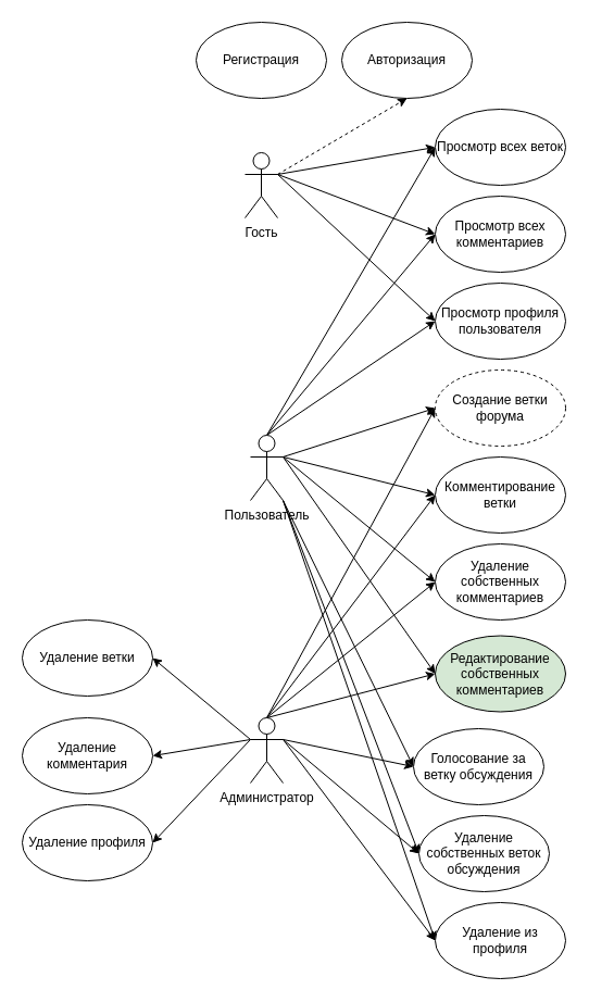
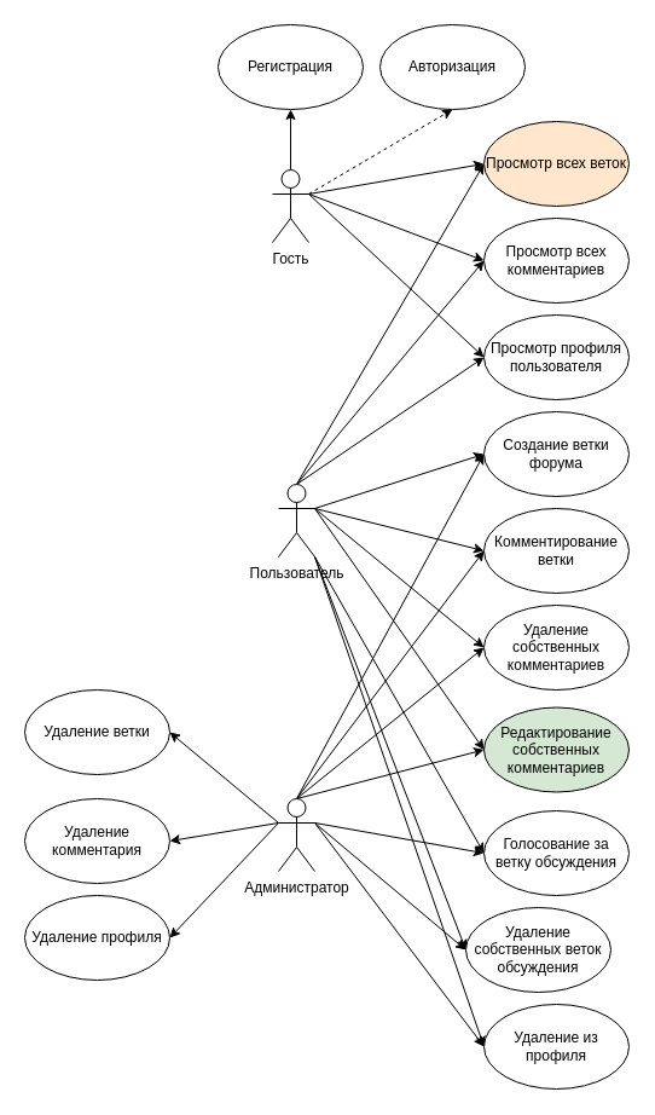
  <mxCell id="0" />
  <mxCell id="1" parent="0" />
+ <mxCell id="2" style="edgeStyle=orthogonalEdgeStyle;rounded=0;orthogonalLoop=1;jettySize=auto;html=1;exitX=0.5;exitY=0;exitDx=0;exitDy=0;exitPerimeter=0;entryX=0.5;entryY=1;entryDx=0;entryDy=0;" edge="1" parent="1" source="4" target="6"><mxGeometry relative="1" as="geometry" /></mxCell>
  <mxCell id="3" style="rounded=0;orthogonalLoop=1;jettySize=auto;html=1;entryX=0.5;entryY=1;entryDx=0;entryDy=0;exitX=1;exitY=0.333;exitDx=0;exitDy=0;exitPerimeter=0;dashed=1;" edge="1" parent="1" source="4" target="5"><mxGeometry relative="1" as="geometry"><mxPoint x="260" y="150" as="sourcePoint" /></mxGeometry></mxCell>
  <mxCell id="4" value="Гость" style="shape=umlActor;verticalLabelPosition=bottom;verticalAlign=top;html=1;outlineConnect=0;" vertex="1" parent="1"><mxGeometry x="225" y="140" width="30" height="60" as="geometry" /></mxCell>
  <mxCell id="5" value="Авторизация" style="ellipse;whiteSpace=wrap;html=1;" vertex="1" parent="1"><mxGeometry x="314" y="20" width="120" height="70" as="geometry" /></mxCell>
  <mxCell id="6" value="Регистрация" style="ellipse;whiteSpace=wrap;html=1;" vertex="1" parent="1"><mxGeometry x="180" y="20" width="120" height="70" as="geometry" /></mxCell>
  <mxCell id="7" style="edgeStyle=none;rounded=0;orthogonalLoop=1;jettySize=auto;html=1;exitX=0;exitY=0.5;exitDx=0;exitDy=0;entryX=1;entryY=0.333;entryDx=0;entryDy=0;entryPerimeter=0;startArrow=classic;startFill=1;endArrow=none;endFill=0;" edge="1" parent="1" source="9" target="43"><mxGeometry relative="1" as="geometry" /></mxCell>
  <mxCell id="8" style="edgeStyle=none;rounded=0;orthogonalLoop=1;jettySize=auto;html=1;exitX=0;exitY=0.5;exitDx=0;exitDy=0;entryX=0.5;entryY=0;entryDx=0;entryDy=0;entryPerimeter=0;startArrow=classic;startFill=1;endArrow=none;endFill=0;" edge="1" parent="1" source="9" target="44"><mxGeometry relative="1" as="geometry" /></mxCell>
- <mxCell id="9" value="Создание ветки форума" style="ellipse;whiteSpace=wrap;html=1;dashed=1;" vertex="1" parent="1"><mxGeometry x="400" y="340" width="120" height="70" as="geometry" /></mxCell>
+ <mxCell id="9" value="Создание ветки форума" style="ellipse;whiteSpace=wrap;html=1;" vertex="1" parent="1"><mxGeometry x="400" y="340" width="120" height="70" as="geometry" /></mxCell>
  <mxCell id="10" style="edgeStyle=none;rounded=0;orthogonalLoop=1;jettySize=auto;html=1;exitX=0;exitY=0.5;exitDx=0;exitDy=0;endArrow=none;endFill=0;startArrow=classic;startFill=1;entryX=1;entryY=0.333;entryDx=0;entryDy=0;entryPerimeter=0;" edge="1" parent="1" source="12" target="4"><mxGeometry relative="1" as="geometry"><mxPoint x="260" y="160" as="targetPoint" /></mxGeometry></mxCell>
  <mxCell id="11" style="edgeStyle=none;rounded=0;orthogonalLoop=1;jettySize=auto;html=1;exitX=0;exitY=0.5;exitDx=0;exitDy=0;entryX=0.5;entryY=0;entryDx=0;entryDy=0;entryPerimeter=0;startArrow=classic;startFill=1;endArrow=none;endFill=0;" edge="1" parent="1" source="12" target="43"><mxGeometry relative="1" as="geometry" /></mxCell>
- <mxCell id="12" value="Просмотр всех веток" style="ellipse;whiteSpace=wrap;html=1;" vertex="1" parent="1"><mxGeometry x="400" y="100" width="120" height="70" as="geometry" /></mxCell>
+ <mxCell id="12" value="Просмотр всех веток" style="ellipse;whiteSpace=wrap;html=1;fillColor=#ffe6cc;" vertex="1" parent="1"><mxGeometry x="400" y="100" width="120" height="70" as="geometry" /></mxCell>
  <mxCell id="13" style="edgeStyle=none;rounded=0;orthogonalLoop=1;jettySize=auto;html=1;exitX=0;exitY=0.5;exitDx=0;exitDy=0;entryX=1;entryY=0.333;entryDx=0;entryDy=0;entryPerimeter=0;startArrow=classic;startFill=1;endArrow=none;endFill=0;" edge="1" parent="1" source="15" target="4"><mxGeometry relative="1" as="geometry" /></mxCell>
  <mxCell id="14" style="edgeStyle=none;rounded=0;orthogonalLoop=1;jettySize=auto;html=1;exitX=0;exitY=0.5;exitDx=0;exitDy=0;startArrow=classic;startFill=1;endArrow=none;endFill=0;entryX=0.5;entryY=0;entryDx=0;entryDy=0;entryPerimeter=0;" edge="1" parent="1" source="15" target="43"><mxGeometry relative="1" as="geometry"><mxPoint x="240" y="390" as="targetPoint" /></mxGeometry></mxCell>
  <mxCell id="15" value="Просмотр профиля пользователя" style="ellipse;whiteSpace=wrap;html=1;" vertex="1" parent="1"><mxGeometry x="400" y="260" width="120" height="70" as="geometry" /></mxCell>
  <mxCell id="16" style="edgeStyle=none;rounded=0;orthogonalLoop=1;jettySize=auto;html=1;exitX=0;exitY=0.5;exitDx=0;exitDy=0;entryX=1;entryY=0.333;entryDx=0;entryDy=0;entryPerimeter=0;startArrow=classic;startFill=1;endArrow=none;endFill=0;" edge="1" parent="1" source="18" target="43"><mxGeometry relative="1" as="geometry" /></mxCell>
  <mxCell id="17" style="edgeStyle=none;rounded=0;orthogonalLoop=1;jettySize=auto;html=1;exitX=0;exitY=0.5;exitDx=0;exitDy=0;entryX=0.5;entryY=0;entryDx=0;entryDy=0;entryPerimeter=0;startArrow=classic;startFill=1;endArrow=none;endFill=0;" edge="1" parent="1" source="18" target="44"><mxGeometry relative="1" as="geometry" /></mxCell>
  <mxCell id="18" value="Комментирование ветки" style="ellipse;whiteSpace=wrap;html=1;" vertex="1" parent="1"><mxGeometry x="400" y="420" width="120" height="70" as="geometry" /></mxCell>
  <mxCell id="19" style="edgeStyle=none;rounded=0;orthogonalLoop=1;jettySize=auto;html=1;exitX=0;exitY=0.5;exitDx=0;exitDy=0;entryX=1;entryY=1;entryDx=0;entryDy=0;entryPerimeter=0;startArrow=classic;startFill=1;endArrow=none;endFill=0;" edge="1" parent="1" source="21" target="43"><mxGeometry relative="1" as="geometry" /></mxCell>
  <mxCell id="20" style="edgeStyle=none;rounded=0;orthogonalLoop=1;jettySize=auto;html=1;exitX=0;exitY=0.5;exitDx=0;exitDy=0;entryX=1;entryY=0.333;entryDx=0;entryDy=0;entryPerimeter=0;startArrow=classic;startFill=1;endArrow=none;endFill=0;" edge="1" parent="1" source="21" target="44"><mxGeometry relative="1" as="geometry" /></mxCell>
- <mxCell id="21" value="Голосование за ветку обсуждения" style="ellipse;whiteSpace=wrap;html=1;" vertex="1" parent="1"><mxGeometry x="380" y="670" width="120" height="70" as="geometry" /></mxCell>
+ <mxCell id="21" value="Голосование за ветку обсуждения" style="ellipse;whiteSpace=wrap;html=1;" vertex="1" parent="1"><mxGeometry x="400" y="670" width="120" height="70" as="geometry" /></mxCell>
  <mxCell id="22" style="edgeStyle=none;rounded=0;orthogonalLoop=1;jettySize=auto;html=1;exitX=0;exitY=0.5;exitDx=0;exitDy=0;startArrow=classic;startFill=1;endArrow=none;endFill=0;" edge="1" parent="1" source="24"><mxGeometry relative="1" as="geometry"><mxPoint x="260" y="420" as="targetPoint" /></mxGeometry></mxCell>
  <mxCell id="23" style="edgeStyle=none;rounded=0;orthogonalLoop=1;jettySize=auto;html=1;exitX=0;exitY=0.5;exitDx=0;exitDy=0;entryX=0.5;entryY=0;entryDx=0;entryDy=0;entryPerimeter=0;startArrow=classic;startFill=1;endArrow=none;endFill=0;" edge="1" parent="1" source="24" target="44"><mxGeometry relative="1" as="geometry" /></mxCell>
  <mxCell id="24" value="Редактирование собственных комментариев" style="ellipse;whiteSpace=wrap;html=1;fillColor=#d5e8d4;" vertex="1" parent="1"><mxGeometry x="400" y="584.5" width="120" height="70" as="geometry" /></mxCell>
  <mxCell id="25" style="edgeStyle=none;rounded=0;orthogonalLoop=1;jettySize=auto;html=1;exitX=0;exitY=0.5;exitDx=0;exitDy=0;entryX=1;entryY=0.333;entryDx=0;entryDy=0;entryPerimeter=0;startArrow=classic;startFill=1;endArrow=none;endFill=0;" edge="1" parent="1" source="27" target="44"><mxGeometry relative="1" as="geometry" /></mxCell>
  <mxCell id="26" style="edgeStyle=none;rounded=0;orthogonalLoop=1;jettySize=auto;html=1;exitX=0;exitY=0.5;exitDx=0;exitDy=0;entryX=1;entryY=1;entryDx=0;entryDy=0;entryPerimeter=0;startArrow=classic;startFill=1;endArrow=none;endFill=0;" edge="1" parent="1" source="27" target="43"><mxGeometry relative="1" as="geometry" /></mxCell>
  <mxCell id="27" value="Удаление из профиля" style="ellipse;whiteSpace=wrap;html=1;" vertex="1" parent="1"><mxGeometry x="400" y="830" width="120" height="70" as="geometry" /></mxCell>
  <mxCell id="28" style="edgeStyle=none;rounded=0;orthogonalLoop=1;jettySize=auto;html=1;exitX=0;exitY=0.5;exitDx=0;exitDy=0;entryX=1;entryY=1;entryDx=0;entryDy=0;entryPerimeter=0;startArrow=classic;startFill=1;endArrow=none;endFill=0;" edge="1" parent="1" source="30" target="43"><mxGeometry relative="1" as="geometry" /></mxCell>
  <mxCell id="29" style="edgeStyle=none;rounded=0;orthogonalLoop=1;jettySize=auto;html=1;exitX=0;exitY=0.5;exitDx=0;exitDy=0;entryX=1;entryY=0.333;entryDx=0;entryDy=0;entryPerimeter=0;startArrow=classic;startFill=1;endArrow=none;endFill=0;" edge="1" parent="1" source="30" target="44"><mxGeometry relative="1" as="geometry" /></mxCell>
  <mxCell id="30" value="Удаление собственных веток обсуждения" style="ellipse;whiteSpace=wrap;html=1;" vertex="1" parent="1"><mxGeometry x="385" y="750" width="120" height="70" as="geometry" /></mxCell>
  <mxCell id="31" style="edgeStyle=none;rounded=0;orthogonalLoop=1;jettySize=auto;html=1;exitX=0;exitY=0.5;exitDx=0;exitDy=0;entryX=1;entryY=0.333;entryDx=0;entryDy=0;entryPerimeter=0;startArrow=classic;startFill=1;endArrow=none;endFill=0;" edge="1" parent="1" source="33" target="43"><mxGeometry relative="1" as="geometry" /></mxCell>
  <mxCell id="32" style="edgeStyle=none;rounded=0;orthogonalLoop=1;jettySize=auto;html=1;exitX=0;exitY=0.5;exitDx=0;exitDy=0;entryX=0.5;entryY=0;entryDx=0;entryDy=0;entryPerimeter=0;startArrow=classic;startFill=1;endArrow=none;endFill=0;" edge="1" parent="1" source="33" target="44"><mxGeometry relative="1" as="geometry" /></mxCell>
  <mxCell id="33" value="Удаление собственных комментариев" style="ellipse;whiteSpace=wrap;html=1;" vertex="1" parent="1"><mxGeometry x="400" y="500" width="120" height="70" as="geometry" /></mxCell>
  <mxCell id="34" style="edgeStyle=none;rounded=0;orthogonalLoop=1;jettySize=auto;html=1;exitX=0;exitY=0.5;exitDx=0;exitDy=0;entryX=1;entryY=0.333;entryDx=0;entryDy=0;entryPerimeter=0;startArrow=classic;startFill=1;endArrow=none;endFill=0;" edge="1" parent="1" source="36" target="4"><mxGeometry relative="1" as="geometry" /></mxCell>
  <mxCell id="35" style="edgeStyle=none;rounded=0;orthogonalLoop=1;jettySize=auto;html=1;exitX=0;exitY=0.5;exitDx=0;exitDy=0;startArrow=classic;startFill=1;endArrow=none;endFill=0;entryX=0.5;entryY=0;entryDx=0;entryDy=0;entryPerimeter=0;" edge="1" parent="1" source="36" target="43"><mxGeometry relative="1" as="geometry"><mxPoint x="240" y="400" as="targetPoint" /></mxGeometry></mxCell>
  <mxCell id="36" value="Просмотр всех комментариев" style="ellipse;whiteSpace=wrap;html=1;" vertex="1" parent="1"><mxGeometry x="400" y="180" width="120" height="70" as="geometry" /></mxCell>
  <mxCell id="37" style="edgeStyle=none;rounded=0;orthogonalLoop=1;jettySize=auto;html=1;exitX=1;exitY=0.5;exitDx=0;exitDy=0;entryX=0;entryY=0.333;entryDx=0;entryDy=0;entryPerimeter=0;startArrow=classic;startFill=1;endArrow=none;endFill=0;" edge="1" parent="1" source="38" target="44"><mxGeometry relative="1" as="geometry" /></mxCell>
  <mxCell id="38" value="Удаление ветки" style="ellipse;whiteSpace=wrap;html=1;" vertex="1" parent="1"><mxGeometry y="570" width="120" height="70" as="geometry" x="20" /></mxCell>
  <mxCell id="39" style="edgeStyle=none;rounded=0;orthogonalLoop=1;jettySize=auto;html=1;exitX=1;exitY=0.5;exitDx=0;exitDy=0;startArrow=classic;startFill=1;endArrow=none;endFill=0;" edge="1" parent="1" source="40"><mxGeometry relative="1" as="geometry"><mxPoint x="230" y="680" as="targetPoint" /></mxGeometry></mxCell>
  <mxCell id="40" value="Удаление комментария" style="ellipse;whiteSpace=wrap;html=1;" vertex="1" parent="1"><mxGeometry y="660" width="120" height="70" as="geometry" x="20" /></mxCell>
  <mxCell id="41" style="edgeStyle=none;rounded=0;orthogonalLoop=1;jettySize=auto;html=1;exitX=1;exitY=0.5;exitDx=0;exitDy=0;startArrow=classic;startFill=1;endArrow=none;endFill=0;" edge="1" parent="1" source="42"><mxGeometry relative="1" as="geometry"><mxPoint x="230" y="680" as="targetPoint" /></mxGeometry></mxCell>
  <mxCell id="42" value="Удаление профиля" style="ellipse;whiteSpace=wrap;html=1;" vertex="1" parent="1"><mxGeometry y="740" width="120" height="70" as="geometry" x="20" /></mxCell>
  <mxCell id="43" value="Пользователь" style="shape=umlActor;verticalLabelPosition=bottom;verticalAlign=top;html=1;outlineConnect=0;" vertex="1" parent="1"><mxGeometry x="230" y="400" width="30" height="60" as="geometry" /></mxCell>
  <mxCell id="44" value="Администратор" style="shape=umlActor;verticalLabelPosition=bottom;verticalAlign=top;html=1;outlineConnect=0;" vertex="1" parent="1"><mxGeometry x="230" y="660" width="30" height="60" as="geometry" /></mxCell>
